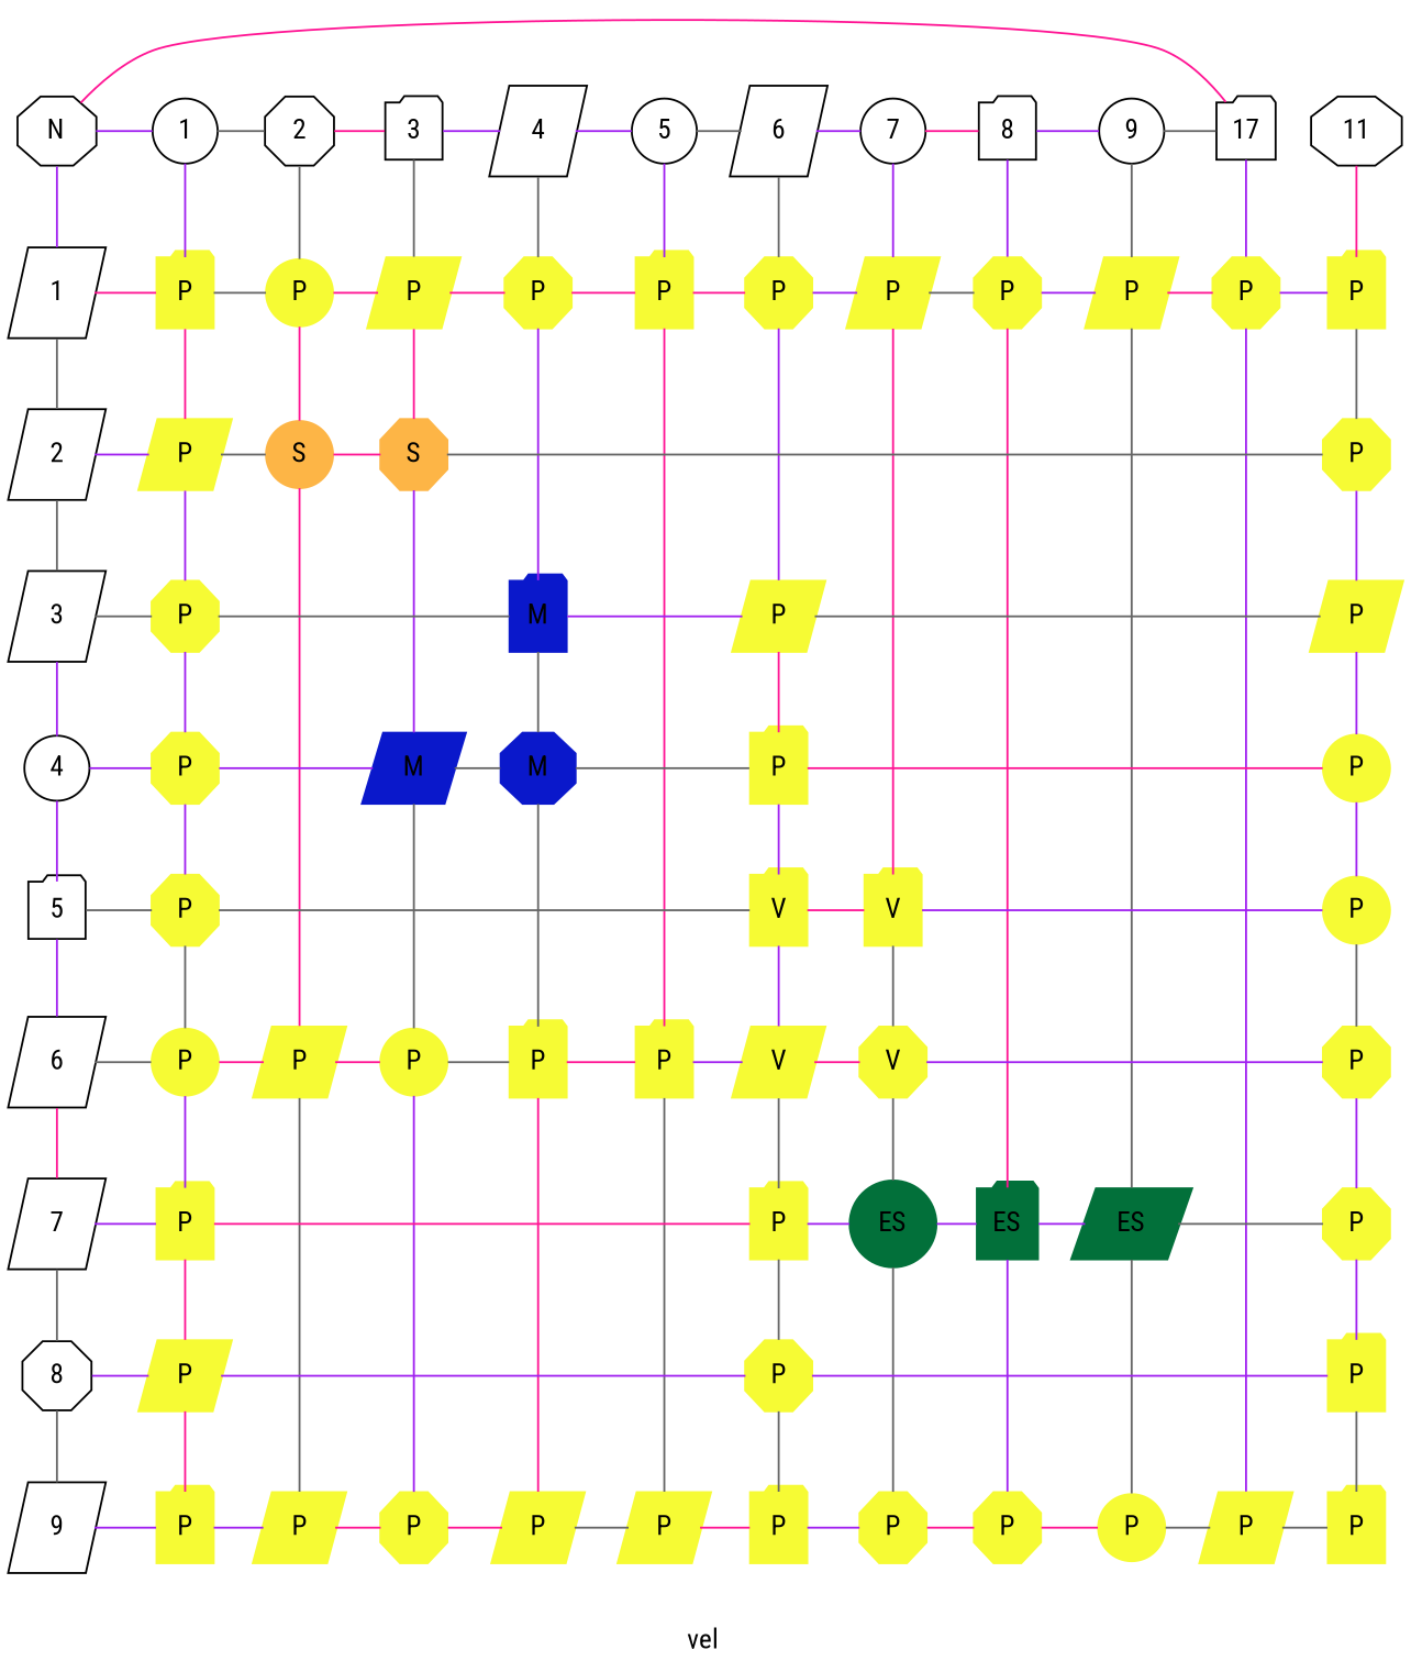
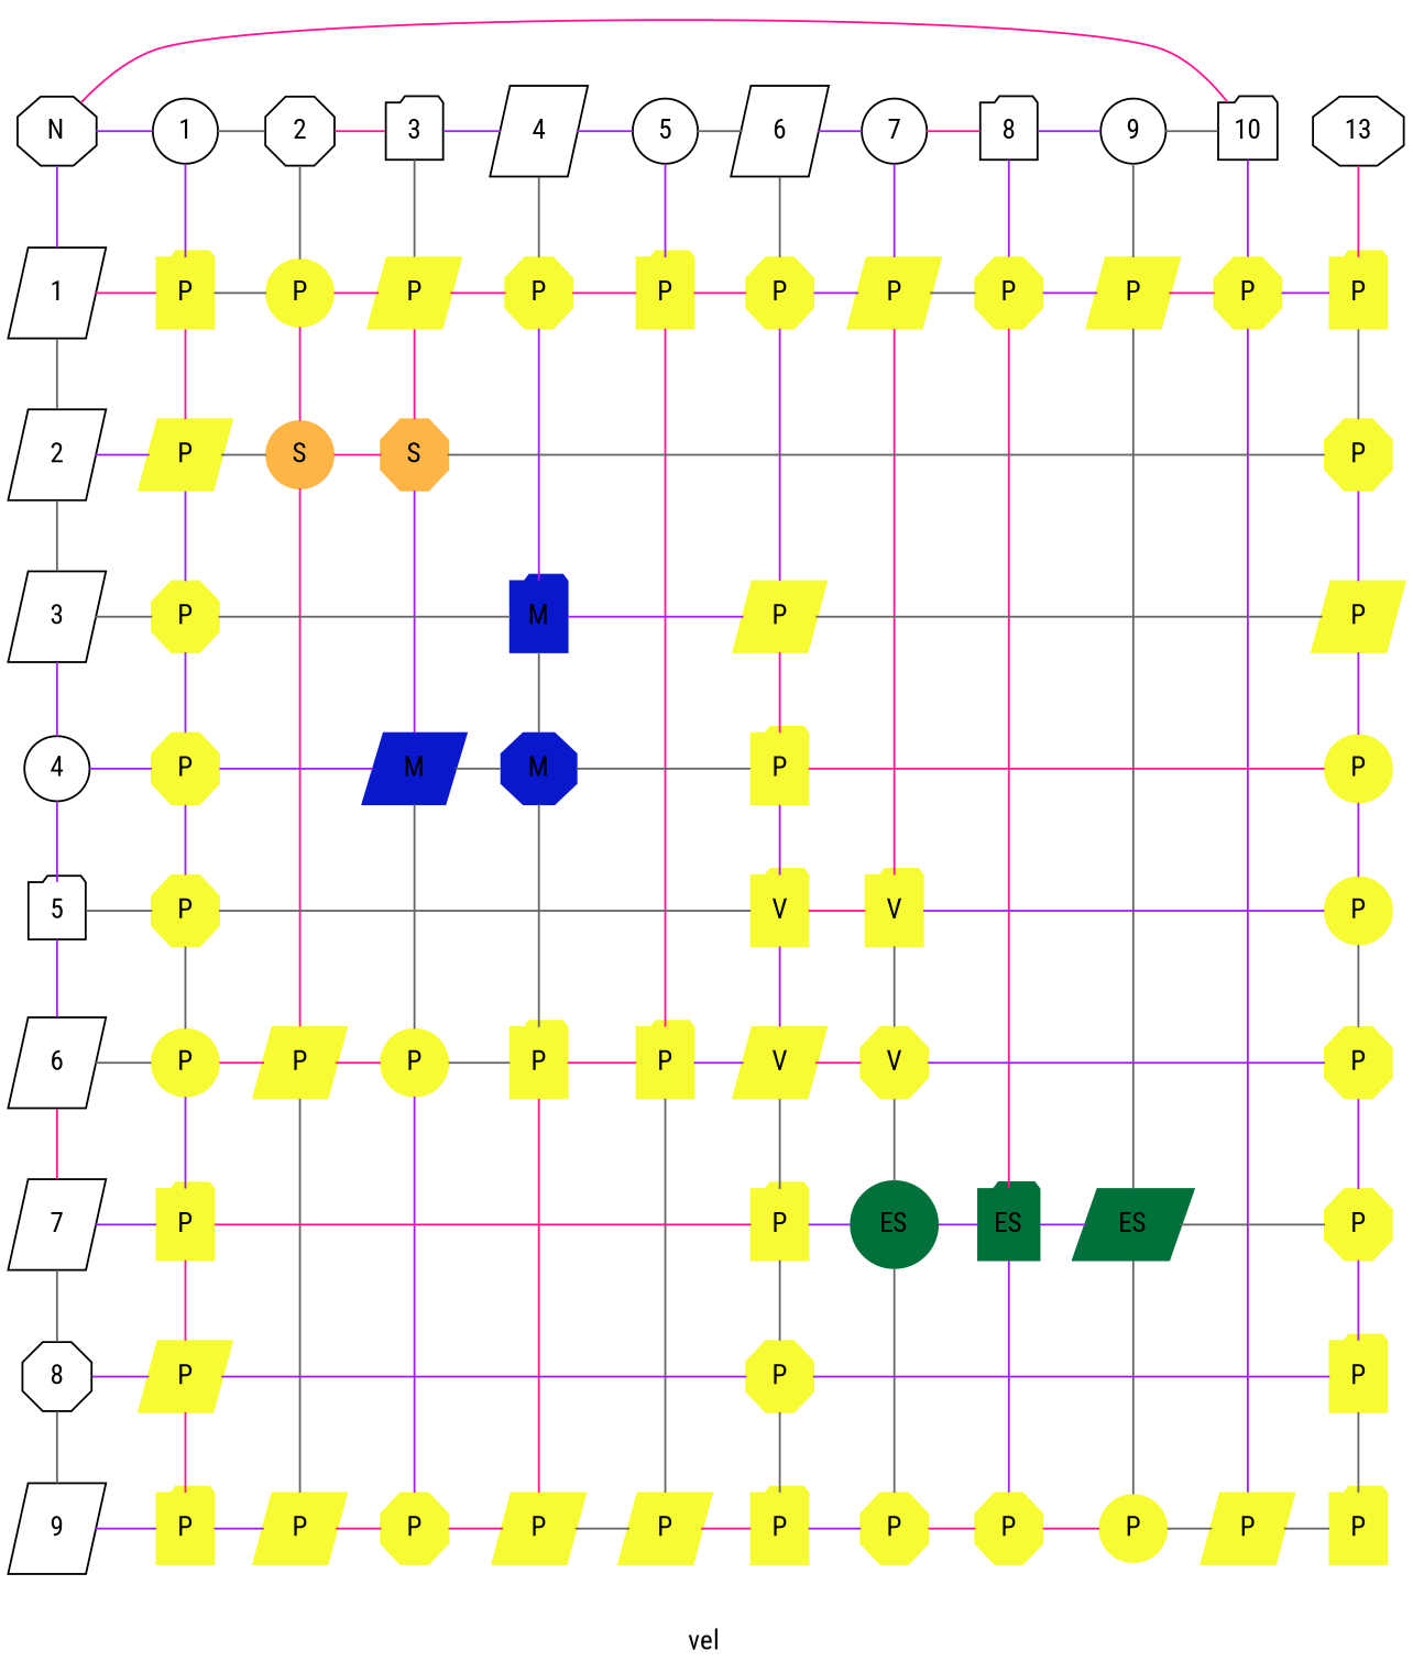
  digraph {
    fontname="Roboto Condensed"
    label="vel "
    node [fontname="Roboto Condensed" group=0 shape=parallelogram color="#F6FB34" style=filled]
    edge [color=purple dir=none fontname="Roboto Condensed"]
    n1 [height=0.4 label=N shape=octagon width=0.4 color="" style=""]
    n2 [group=1 height=0.4 label=1 shape=circle width=0.4 color="" style=""]
    n3 [group=2 height=0.4 label=2 shape=octagon width=0.4 color="" style=""]
    n4 [group=3 height=0.4 label=3 shape=folder width=0.4 color="" style=""]
    n5 [group=4 height=0.4 label=4 width=0.4 color="" style=""]
    n6 [group=5 height=0.4 label=5 shape=circle width=0.4 color="" style=""]
    n7 [group=6 height=0.4 label=6 width=0.4 color="" style=""]
    n8 [group=7 height=0.4 label=7 shape=circle width=0.4 color="" style=""]
    n9 [group=8 height=0.4 label=8 shape=folder width=0.4 color="" style=""]
    n10 [group=9 height=0.4 label=9 shape=circle width=0.4 color="" style=""]
-   n11 [group=10 height=0.4 label=17 shape=folder width=0.4 color="" style=""]
-   n12 [group=11 height=0.4 label=11 shape=octagon width=0.4 color="" style=""]
+   n11 [group=10 height=0.4 label=10 shape=folder width=0.4 color="" style=""]
+   n12 [group=11 height=0.4 label=13 shape=octagon width=0.4 color="" style=""]
    n13 [height=0.4 label=1 width=0.4 color="" style=""]
    n14 [group=1 label=P shape=folder width=0.4]
    n15 [group=2 label=P shape=circle width=0.4]
    n16 [group=3 label=P width=0.4]
    n17 [group=4 label=P shape=octagon width=0.4]
    n18 [group=5 label=P shape=folder width=0.4]
    n19 [group=6 label=P shape=octagon width=0.4]
    n20 [group=7 label=P width=0.4]
    n21 [group=8 label=P shape=octagon width=0.4]
    n22 [group=9 label=P width=0.4]
    n23 [group=10 label=P shape=octagon width=0.4]
    n24 [group=11 label=P shape=folder width=0.4]
    n25 [height=0.4 label=2 width=0.4 color="" style=""]
    n26 [group=1 label=P width=0.4]
    n27 [color="#FDB546" group=2 label=S shape=circle width=0.4]
    n28 [color="#FDB546" group=3 label=S shape=octagon width=0.4]
    n29 [group=11 label=P shape=octagon width=0.4]
    n30 [height=0.4 label=3 width=0.4 color="" style=""]
    n31 [group=1 label=P shape=octagon width=0.4]
    n32 [color="#0A18CB" group=4 label=M shape=folder width=0.4]
    n33 [group=6 label=P width=0.4]
    n34 [group=11 label=P width=0.4]
    n35 [height=0.4 label=4 shape=circle width=0.4 color="" style=""]
    n36 [group=1 label=P shape=octagon width=0.4]
    n37 [color="#0A18CB" group=3 label=M width=0.4]
    n38 [color="#0A18CB" group=4 label=M shape=octagon width=0.4]
    n39 [group=6 label=P shape=folder width=0.4]
    n40 [group=11 label=P shape=circle width=0.4]
    n41 [height=0.4 label=5 shape=folder width=0.4 color="" style=""]
    n42 [group=1 label=P shape=octagon width=0.4]
    n43 [group=6 label=V shape=folder width=0.4]
    n44 [group=7 label=V shape=folder width=0.4]
    n45 [group=11 label=P shape=circle width=0.4]
    n46 [height=0.4 label=6 width=0.4 color="" style=""]
    n47 [group=1 label=P shape=circle width=0.4]
    n48 [group=2 label=P width=0.4]
    n49 [group=3 label=P shape=circle width=0.4]
    n50 [group=4 label=P shape=folder width=0.4]
    n51 [group=5 label=P shape=folder width=0.4]
    n52 [group=6 label=V width=0.4]
    n53 [group=7 label=V shape=octagon width=0.4]
    n54 [group=11 label=P shape=octagon width=0.4]
    n55 [height=0.4 label=7 width=0.4 color="" style=""]
    n56 [group=1 label=P shape=folder width=0.4]
    n57 [group=6 label=P shape=folder width=0.4]
    n58 [color="#02703A" group=7 label=ES shape=circle width=0.4]
    n59 [color="#02703A" group=8 label=ES shape=folder width=0.4]
    n60 [color="#02703A" group=9 label=ES width=0.4]
    n61 [group=11 label=P shape=octagon width=0.4]
    n62 [height=0.4 label=8 shape=octagon width=0.4 color="" style=""]
    n63 [group=1 label=P width=0.4]
    n64 [group=6 label=P shape=octagon width=0.4]
    n65 [group=11 label=P shape=folder width=0.4]
    n66 [height=0.4 label=9 width=0.4 color="" style=""]
    n67 [group=1 label=P shape=folder width=0.4]
    n68 [group=2 label=P width=0.4]
    n69 [group=3 label=P shape=octagon width=0.4]
    n70 [group=4 label=P width=0.4]
    n71 [group=5 label=P width=0.4]
    n72 [group=6 label=P shape=folder width=0.4]
    n73 [group=7 label=P shape=octagon width=0.4]
    n74 [group=8 label=P shape=octagon width=0.4]
    n75 [group=9 label=P shape=circle width=0.4]
    n76 [group=10 label=P width=0.4]
    n77 [group=11 label=P shape=folder width=0.4]
    subgraph sub_1 {
      rank=same
      n1
      n2
      n3
      n4
      n5
      n6
      n7
      n8
      n9
      n10
      n11
      n12
    }
    subgraph sub_2 {
      rank=same
      n13
      n14
      n15
      n16
      n17
      n18
      n19
      n20
      n21
      n22
      n23
      n24
    }
    subgraph sub_3 {
      rank=same
      n25
      n26
      n27
      n28
      n29
    }
    subgraph sub_4 {
      rank=same
      n30
      n31
      n32
      n33
      n34
    }
    subgraph sub_5 {
      rank=same
      n35
      n36
      n37
      n38
      n39
      n40
    }
    subgraph sub_6 {
      rank=same
      n41
      n42
      n43
      n44
      n45
    }
    subgraph sub_7 {
      rank=same
      n46
      n47
      n48
      n49
      n50
      n51
      n52
      n53
      n54
    }
    subgraph sub_8 {
      rank=same
      n55
      n56
      n57
      n58
      n59
      n60
      n61
    }
    subgraph sub_9 {
      rank=same
      n62
      n63
      n64
      n65
    }
    subgraph sub_10 {
      rank=same
      n66
      n67
      n68
      n69
      n70
      n71
      n72
      n73
      n74
      n75
      n76
      n77
    }
    n1 -> n2
    n1 -> n13
    n2 -> n3 [color=gray40]
    n2 -> n14
    n3 -> n4 [color=deeppink]
    n3 -> n15 [color=gray40]
    n4 -> n5
    n4 -> n16 [color=gray40]
    n5 -> n6
    n5 -> n17 [color=gray40]
    n6 -> n7 [color=gray40]
    n6 -> n18
    n7 -> n8
    n7 -> n19 [color=gray40]
    n8 -> n9 [color=deeppink]
    n8 -> n20
    n9 -> n10
    n9 -> n21
    n10 -> n11 [color=gray40]
    n10 -> n22 [color=gray40]
    n11 -> n1 [color=deeppink]
    n11 -> n23
    n12 -> n24 [color=deeppink]
    n13 -> n14 [color=deeppink]
    n13 -> n25 [color=gray40]
    n14 -> n15 [color=gray40]
    n14 -> n26 [color=deeppink]
    n15 -> n16 [color=deeppink]
    n15 -> n27 [color=deeppink]
    n16 -> n17 [color=deeppink]
    n16 -> n28 [color=deeppink]
    n17 -> n18 [color=deeppink]
    n17 -> n32
    n18 -> n19 [color=deeppink]
    n18 -> n51 [color=deeppink]
    n19 -> n20
    n19 -> n33
    n20 -> n21 [color=gray40]
    n20 -> n44 [color=deeppink]
    n21 -> n22
    n21 -> n59 [color=deeppink]
    n22 -> n23 [color=deeppink]
    n22 -> n60 [color=gray40]
    n23 -> n24
    n23 -> n76
    n24 -> n29 [color=gray40]
    n25 -> n26
    n25 -> n30 [color=gray40]
    n26 -> n27 [color=gray40]
    n26 -> n31
    n27 -> n28 [color=deeppink]
    n27 -> n48 [color=deeppink]
    n28 -> n29 [color=gray40]
    n28 -> n37
    n29 -> n34
    n30 -> n31 [color=gray40]
    n30 -> n35
    n31 -> n32 [color=gray40]
    n31 -> n36
    n32 -> n33
    n32 -> n38 [color=gray40]
    n33 -> n34 [color=gray40]
    n33 -> n39 [color=deeppink]
    n34 -> n40
    n35 -> n36
    n35 -> n41
    n36 -> n37
    n36 -> n42
    n37 -> n38 [color=gray40]
    n37 -> n49 [color=gray40]
    n38 -> n39 [color=gray40]
    n38 -> n50 [color=gray40]
    n39 -> n40 [color=deeppink]
    n39 -> n43
    n40 -> n45
    n41 -> n42 [color=gray40]
    n41 -> n46
    n42 -> n43 [color=gray40]
    n42 -> n47 [color=gray40]
    n43 -> n44 [color=deeppink]
    n43 -> n52
    n44 -> n45
    n44 -> n53 [color=gray40]
    n45 -> n54 [color=gray40]
    n46 -> n47 [color=gray40]
    n46 -> n55 [color=deeppink]
    n47 -> n48 [color=deeppink]
    n47 -> n56
    n48 -> n49 [color=deeppink]
    n48 -> n68 [color=gray40]
    n49 -> n50 [color=gray40]
    n49 -> n69
    n50 -> n51 [color=deeppink]
    n50 -> n70 [color=deeppink]
    n51 -> n52
    n51 -> n71 [color=gray40]
    n52 -> n53 [color=deeppink]
    n52 -> n57 [color=gray40]
    n53 -> n54
    n53 -> n58 [color=gray40]
    n54 -> n61
    n55 -> n56
    n55 -> n62 [color=gray40]
    n56 -> n57 [color=deeppink]
    n56 -> n63 [color=deeppink]
    n57 -> n58
    n57 -> n64 [color=gray40]
    n58 -> n59
    n58 -> n73 [color=gray40]
    n59 -> n60
    n59 -> n74
    n60 -> n61 [color=gray40]
    n60 -> n75 [color=gray40]
    n61 -> n65
    n62 -> n63
    n62 -> n66 [color=gray40]
    n63 -> n64
    n63 -> n67 [color=deeppink]
    n64 -> n65
    n64 -> n72 [color=gray40]
    n65 -> n77 [color=gray40]
    n66 -> n67
    n67 -> n68
    n68 -> n69 [color=deeppink]
    n69 -> n70 [color=deeppink]
    n70 -> n71 [color=gray40]
    n71 -> n72 [color=deeppink]
    n72 -> n73
    n73 -> n74 [color=deeppink]
    n74 -> n75 [color=deeppink]
    n75 -> n76 [color=gray40]
    n76 -> n77 [color=gray40]
  }
